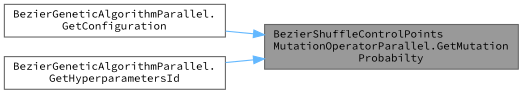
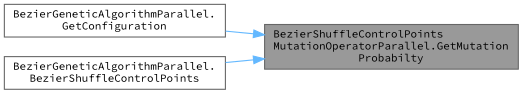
  digraph {
    fontname="Source Code Pro"
    rankdir=RL
    node [color=grey40 fillcolor=white fontname="Source Code Pro" fontsize=10 shape=box style=filled]
    edge [color=steelblue1 dir=back fontname="Source Code Pro" fontsize=10 labelfontname=Helvetica labelfontsize=10 style=solid]
    n1 [color=gray40 fillcolor=grey60 fontcolor=black height=0.2 label="BezierShuffleControlPoints\lMutationOperatorParallel.GetMutation\lProbabilty" width=0.4]
    n2 [height=0.2 label="BezierGeneticAlgorithmParallel.\lGetConfiguration" width=0.4]
-   n3 [height=0.2 label="BezierGeneticAlgorithmParallel.\lGetHyperparametersId" width=0.4]
+   n3 [height=0.2 label="BezierGeneticAlgorithmParallel.\lBezierShuffleControlPoints" width=0.4]
    n1 -> n2
    n1 -> n3
  }
